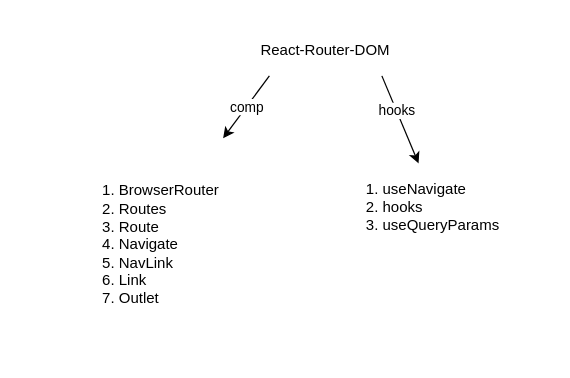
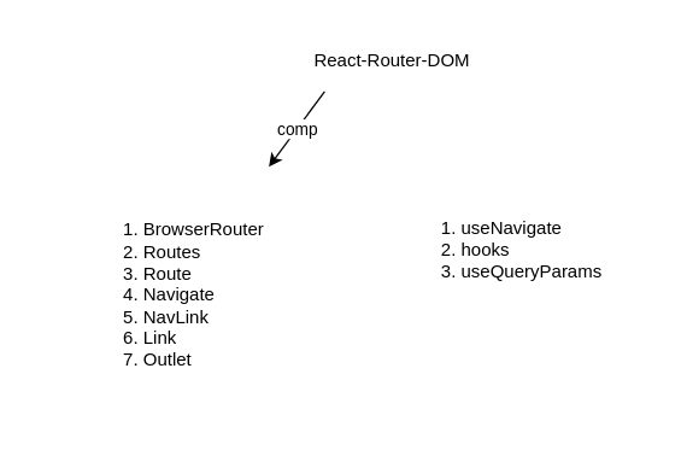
  <mxCell id="0" />
  <mxCell id="1" parent="0" />
  <mxCell id="2" value="&lt;ol&gt;&lt;li&gt;BrowserRouter&lt;/li&gt;&lt;li style=&quot;text-align: left;&quot;&gt;Routes&lt;/li&gt;&lt;li style=&quot;text-align: left;&quot;&gt;Route&lt;/li&gt;&lt;li style=&quot;text-align: left;&quot;&gt;Navigate&lt;/li&gt;&lt;li style=&quot;text-align: left;&quot;&gt;NavLink&lt;/li&gt;&lt;li style=&quot;text-align: left;&quot;&gt;Link&lt;/li&gt;&lt;li style=&quot;text-align: left;&quot;&gt;Outlet&lt;/li&gt;&lt;/ol&gt;" style="text;strokeColor=none;align=center;fillColor=none;html=1;verticalAlign=middle;whiteSpace=wrap;rounded=0;" parent="1" vertex="1"><mxGeometry x="20" y="110" width="190" height="170" as="geometry" /></mxCell>
  <mxCell id="3" value="&lt;ol&gt;&lt;li&gt;useNavigate&lt;/li&gt;&lt;li&gt;hooks&lt;/li&gt;&lt;li&gt;useQueryParams&lt;/li&gt;&lt;/ol&gt;" style="text;strokeColor=none;align=left;fillColor=none;html=1;verticalAlign=middle;whiteSpace=wrap;rounded=0;" parent="1" vertex="1"><mxGeometry x="264" y="130" width="170" height="70" as="geometry" /></mxCell>
  <mxCell id="4" value="comp" style="edgeStyle=none;html=1;exitX=0.25;exitY=1;exitDx=0;exitDy=0;" parent="1" source="7" target="2" edge="1"><mxGeometry relative="1" as="geometry" /></mxCell>
- <mxCell id="5" style="edgeStyle=none;html=1;exitX=0.75;exitY=1;exitDx=0;exitDy=0;" parent="1" source="7" target="3" edge="1"><mxGeometry relative="1" as="geometry" /></mxCell>
- <mxCell id="6" value="hooks" style="edgeLabel;html=1;align=center;verticalAlign=middle;resizable=0;points=[];" parent="5" vertex="1" connectable="0"><mxGeometry x="-0.197" relative="1" as="geometry"><mxPoint as="offset" /></mxGeometry></mxCell>
  <mxCell id="7" value="React-Router-DOM" style="text;strokeColor=none;align=center;fillColor=none;html=1;verticalAlign=middle;whiteSpace=wrap;rounded=0;" parent="1" vertex="1"><mxGeometry x="170" y="20" width="180" height="40" as="geometry" /></mxCell>
